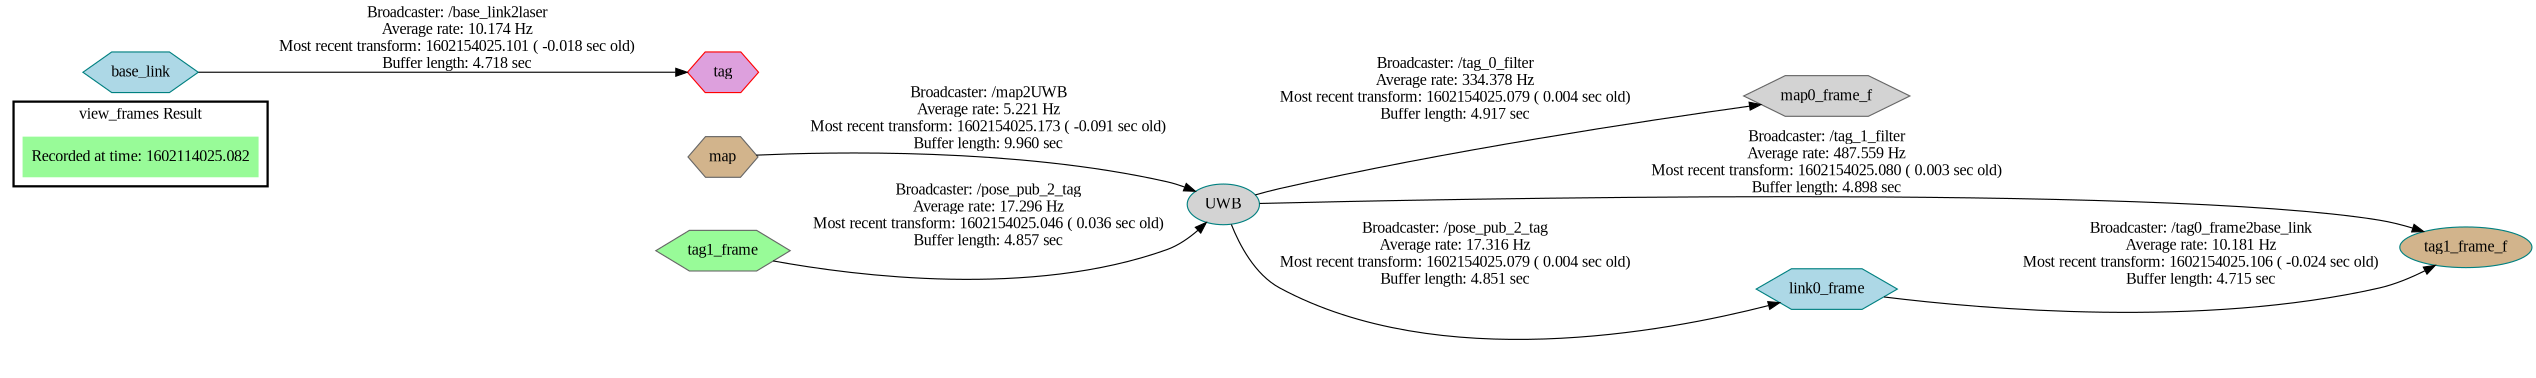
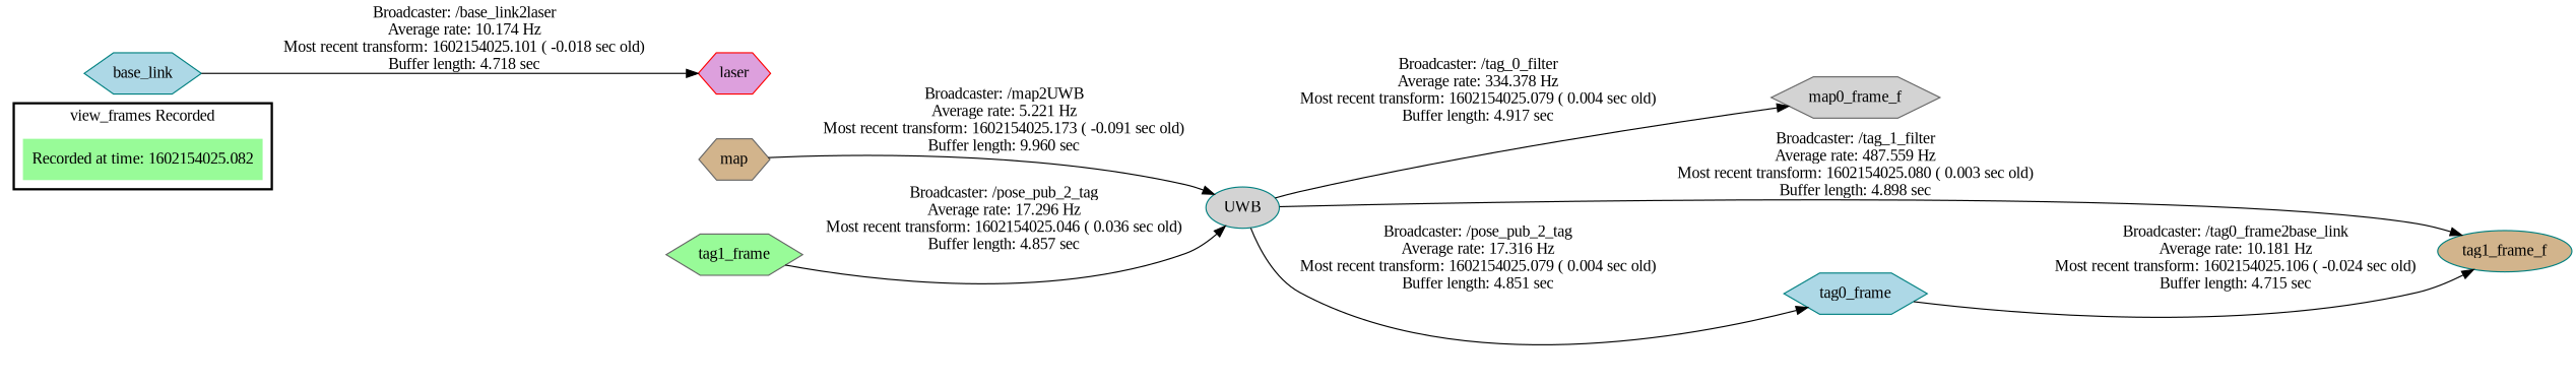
  digraph {
    fontname="Liberation Serif"
    rankdir=LR
    node [color=teal fillcolor=palegreen fontname="Liberation Serif" shape=hexagon style=filled]
    edge [fontname="Liberation Serif"]
-   "Recorded at time: 1602154025.082" [shape=plaintext label="Recorded at time: 1602114025.082"]
+   "Recorded at time: 1602154025.082" [shape=plaintext]
    map [color=gray40 fillcolor=tan]
    UWB [fillcolor=lightgrey shape=ellipse]
    n4 [color=gray40 fillcolor=lightgrey label=map0_frame_f]
    tag1_frame_f [fillcolor=tan shape=ellipse]
-   tag0_frame [fillcolor=lightblue label=link0_frame]
+   tag0_frame [fillcolor=lightblue]
    tag1_frame [color=gray40]
    base_link [fillcolor=lightblue]
-   laser [color=red fillcolor=plum label=tag]
+   laser [color=red fillcolor=plum]
    subgraph cluster_1 {
      color=black
-     label="view_frames Result"
+     label="view_frames Recorded"
      style=bold
      "Recorded at time: 1602154025.082"
    }
    "Recorded at time: 1602154025.082" -> map [style=invis]
    map -> UWB [label="Broadcaster: /map2UWB\nAverage rate: 5.221 Hz\nMost recent transform: 1602154025.173 ( -0.091 sec old)\nBuffer length: 9.960 sec\n"]
    UWB -> n4 [label="Broadcaster: /tag_0_filter\nAverage rate: 334.378 Hz\nMost recent transform: 1602154025.079 ( 0.004 sec old)\nBuffer length: 4.917 sec\n"]
    UWB -> tag1_frame_f [label="Broadcaster: /tag_1_filter\nAverage rate: 487.559 Hz\nMost recent transform: 1602154025.080 ( 0.003 sec old)\nBuffer length: 4.898 sec\n"]
    UWB -> tag0_frame [label="Broadcaster: /pose_pub_2_tag\nAverage rate: 17.316 Hz\nMost recent transform: 1602154025.079 ( 0.004 sec old)\nBuffer length: 4.851 sec\n"]
    tag0_frame -> tag1_frame_f [label="Broadcaster: /tag0_frame2base_link\nAverage rate: 10.181 Hz\nMost recent transform: 1602154025.106 ( -0.024 sec old)\nBuffer length: 4.715 sec\n"]
    tag1_frame -> UWB [label="Broadcaster: /pose_pub_2_tag\nAverage rate: 17.296 Hz\nMost recent transform: 1602154025.046 ( 0.036 sec old)\nBuffer length: 4.857 sec\n"]
    base_link -> laser [label="Broadcaster: /base_link2laser\nAverage rate: 10.174 Hz\nMost recent transform: 1602154025.101 ( -0.018 sec old)\nBuffer length: 4.718 sec\n"]
  }
